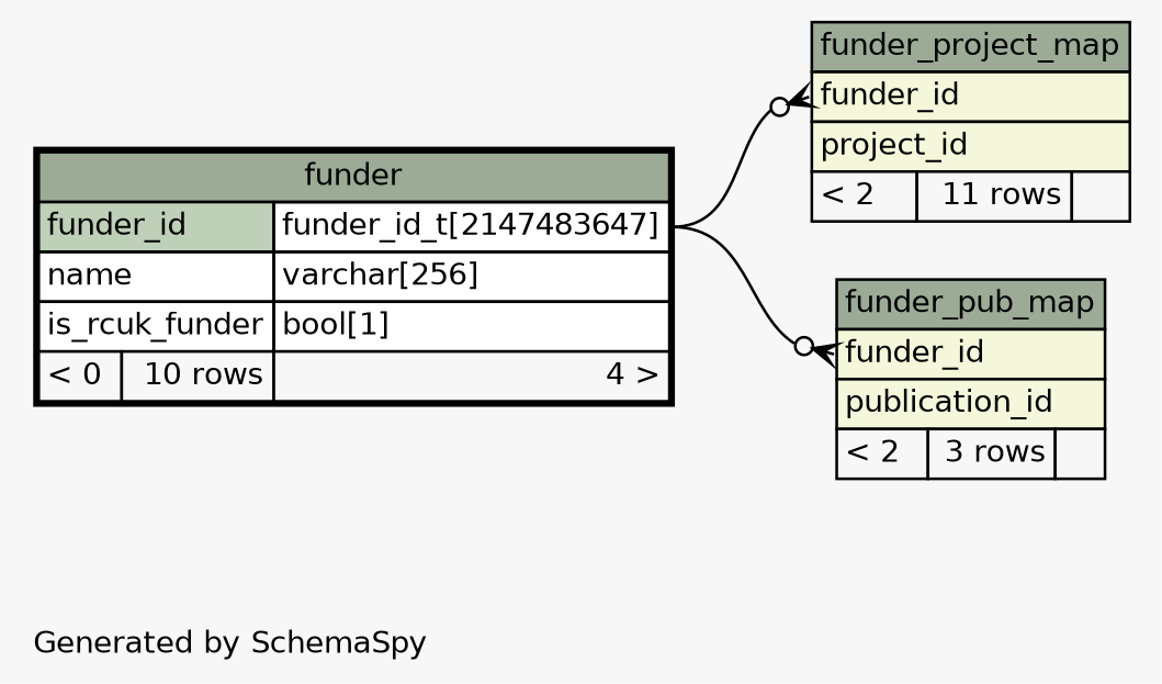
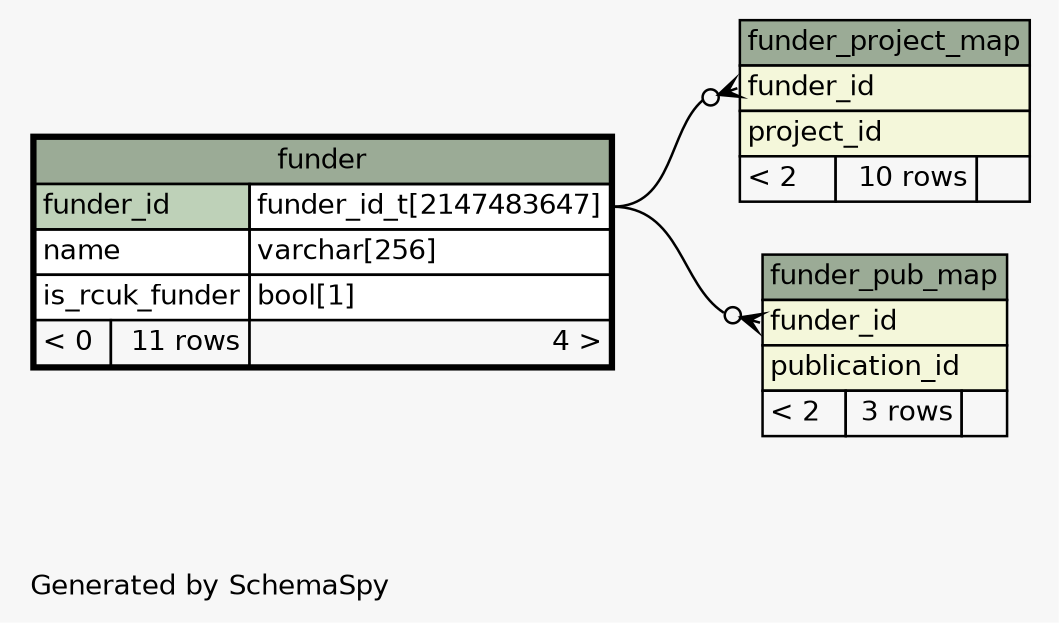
  digraph {
    bgcolor="#f7f7f7"
    fontname=Helvetica
    fontsize=11
    label="\nGenerated by SchemaSpy"
    labeljust=l
    nodesep=0.18
    rankdir=RL
    ranksep=0.46
    node [fontname=Helvetica fontsize=11 shape=plaintext]
    edge [arrowhead=none arrowsize=0.8 arrowtail=crowodot dir=back headport="funder_id.type:e" tailport="funder_id:w"]
-   n1 [label=<     <TABLE BORDER="2" CELLBORDER="1" CELLSPACING="0" BGCOLOR="#ffffff">       <TR><TD COLSPAN="3" BGCOLOR="#9bab96" ALIGN="CENTER">funder</TD></TR>       <TR><TD PORT="funder_id" COLSPAN="2" BGCOLOR="#bed1b8" ALIGN="LEFT">funder_id</TD><TD PORT="funder_id.type" ALIGN="LEFT">funder_id_t[2147483647]</TD></TR>       <TR><TD PORT="name" COLSPAN="2" ALIGN="LEFT">name</TD><TD PORT="name.type" ALIGN="LEFT">varchar[256]</TD></TR>       <TR><TD PORT="is_rcuk_funder" COLSPAN="2" ALIGN="LEFT">is_rcuk_funder</TD><TD PORT="is_rcuk_funder.type" ALIGN="LEFT">bool[1]</TD></TR>       <TR><TD ALIGN="LEFT" BGCOLOR="#f7f7f7">&lt; 0</TD><TD ALIGN="RIGHT" BGCOLOR="#f7f7f7">10 rows</TD><TD ALIGN="RIGHT" BGCOLOR="#f7f7f7">4 &gt;</TD></TR>     </TABLE>>]
-   n2 [label=<     <TABLE BORDER="0" CELLBORDER="1" CELLSPACING="0" BGCOLOR="#ffffff">       <TR><TD COLSPAN="3" BGCOLOR="#9bab96" ALIGN="CENTER">funder_project_map</TD></TR>       <TR><TD PORT="funder_id" COLSPAN="3" BGCOLOR="#f4f7da" ALIGN="LEFT">funder_id</TD></TR>       <TR><TD PORT="project_id" COLSPAN="3" BGCOLOR="#f4f7da" ALIGN="LEFT">project_id</TD></TR>       <TR><TD ALIGN="LEFT" BGCOLOR="#f7f7f7">&lt; 2</TD><TD ALIGN="RIGHT" BGCOLOR="#f7f7f7">11 rows</TD><TD ALIGN="RIGHT" BGCOLOR="#f7f7f7">  </TD></TR>     </TABLE>>]
+   n1 [label=<     <TABLE BORDER="2" CELLBORDER="1" CELLSPACING="0" BGCOLOR="#ffffff">       <TR><TD COLSPAN="3" BGCOLOR="#9bab96" ALIGN="CENTER">funder</TD></TR>       <TR><TD PORT="funder_id" COLSPAN="2" BGCOLOR="#bed1b8" ALIGN="LEFT">funder_id</TD><TD PORT="funder_id.type" ALIGN="LEFT">funder_id_t[2147483647]</TD></TR>       <TR><TD PORT="name" COLSPAN="2" ALIGN="LEFT">name</TD><TD PORT="name.type" ALIGN="LEFT">varchar[256]</TD></TR>       <TR><TD PORT="is_rcuk_funder" COLSPAN="2" ALIGN="LEFT">is_rcuk_funder</TD><TD PORT="is_rcuk_funder.type" ALIGN="LEFT">bool[1]</TD></TR>       <TR><TD ALIGN="LEFT" BGCOLOR="#f7f7f7">&lt; 0</TD><TD ALIGN="RIGHT" BGCOLOR="#f7f7f7">11 rows</TD><TD ALIGN="RIGHT" BGCOLOR="#f7f7f7">4 &gt;</TD></TR>     </TABLE>>]
+   n2 [label=<     <TABLE BORDER="0" CELLBORDER="1" CELLSPACING="0" BGCOLOR="#ffffff">       <TR><TD COLSPAN="3" BGCOLOR="#9bab96" ALIGN="CENTER">funder_project_map</TD></TR>       <TR><TD PORT="funder_id" COLSPAN="3" BGCOLOR="#f4f7da" ALIGN="LEFT">funder_id</TD></TR>       <TR><TD PORT="project_id" COLSPAN="3" BGCOLOR="#f4f7da" ALIGN="LEFT">project_id</TD></TR>       <TR><TD ALIGN="LEFT" BGCOLOR="#f7f7f7">&lt; 2</TD><TD ALIGN="RIGHT" BGCOLOR="#f7f7f7">10 rows</TD><TD ALIGN="RIGHT" BGCOLOR="#f7f7f7">  </TD></TR>     </TABLE>>]
    n3 [label=<     <TABLE BORDER="0" CELLBORDER="1" CELLSPACING="0" BGCOLOR="#ffffff">       <TR><TD COLSPAN="3" BGCOLOR="#9bab96" ALIGN="CENTER">funder_pub_map</TD></TR>       <TR><TD PORT="funder_id" COLSPAN="3" BGCOLOR="#f4f7da" ALIGN="LEFT">funder_id</TD></TR>       <TR><TD PORT="publication_id" COLSPAN="3" BGCOLOR="#f4f7da" ALIGN="LEFT">publication_id</TD></TR>       <TR><TD ALIGN="LEFT" BGCOLOR="#f7f7f7">&lt; 2</TD><TD ALIGN="RIGHT" BGCOLOR="#f7f7f7">3 rows</TD><TD ALIGN="RIGHT" BGCOLOR="#f7f7f7">  </TD></TR>     </TABLE>>]
    n2 -> n1
    n3 -> n1
  }
